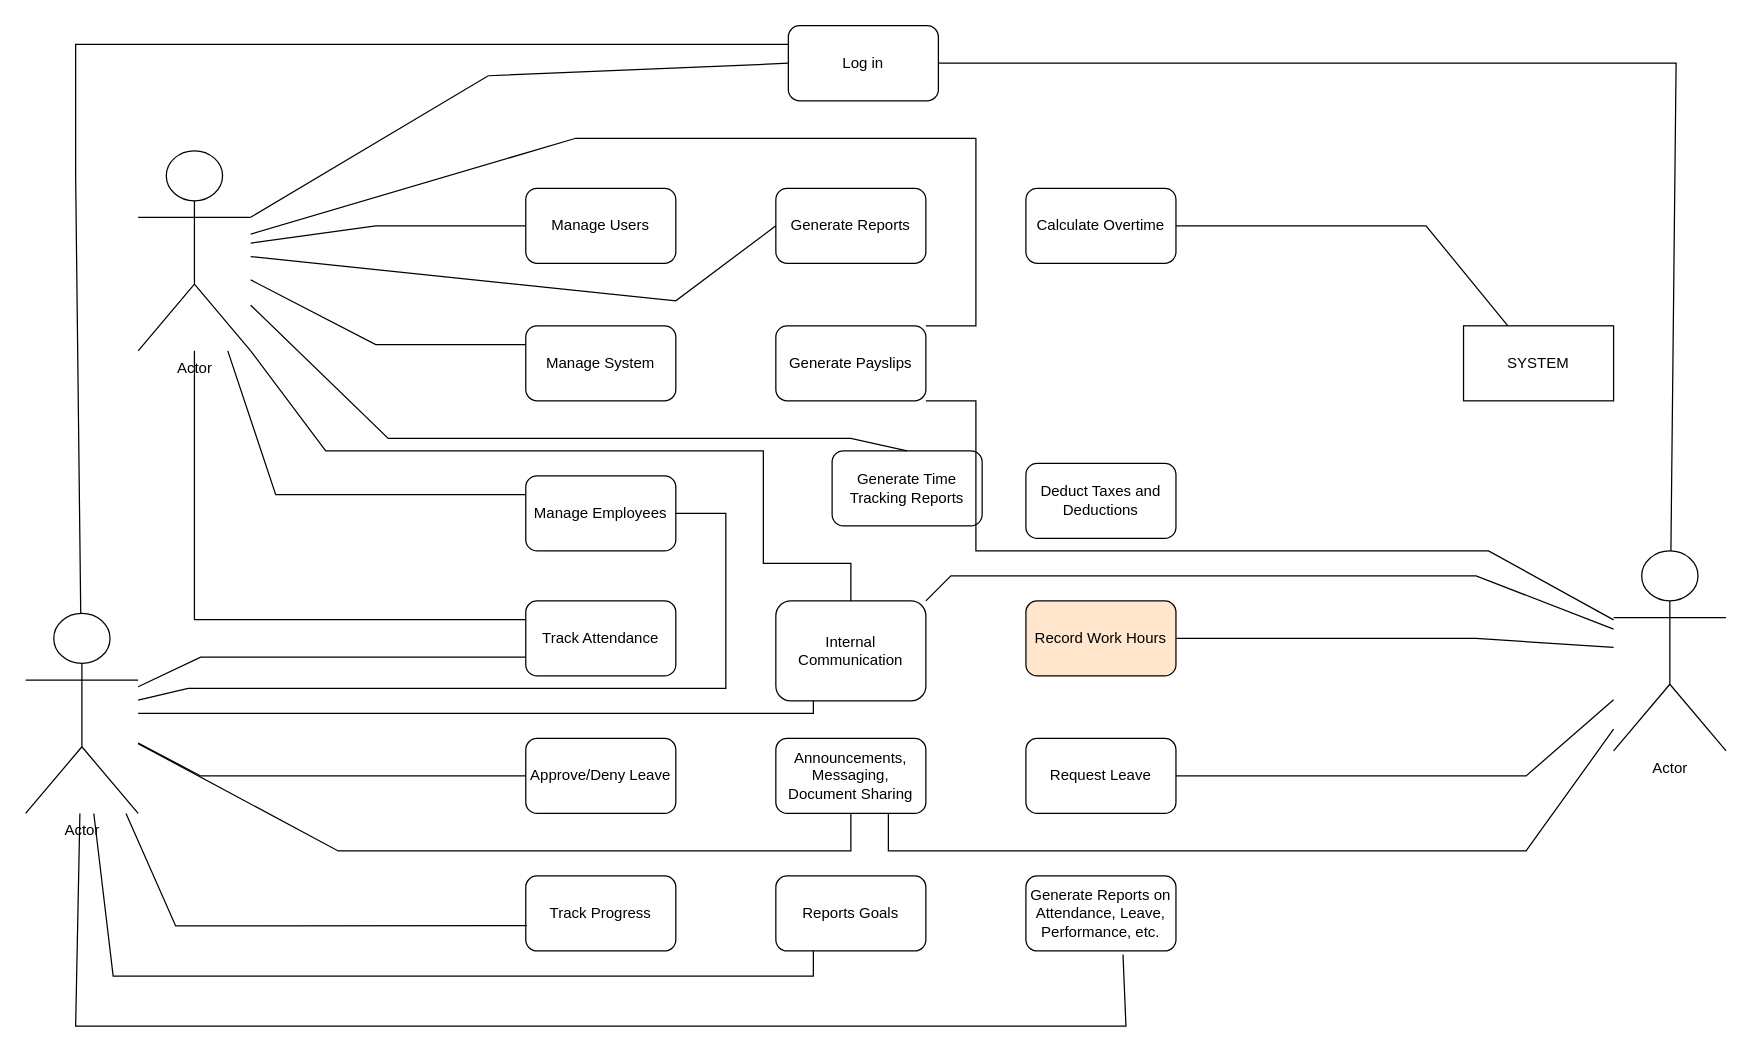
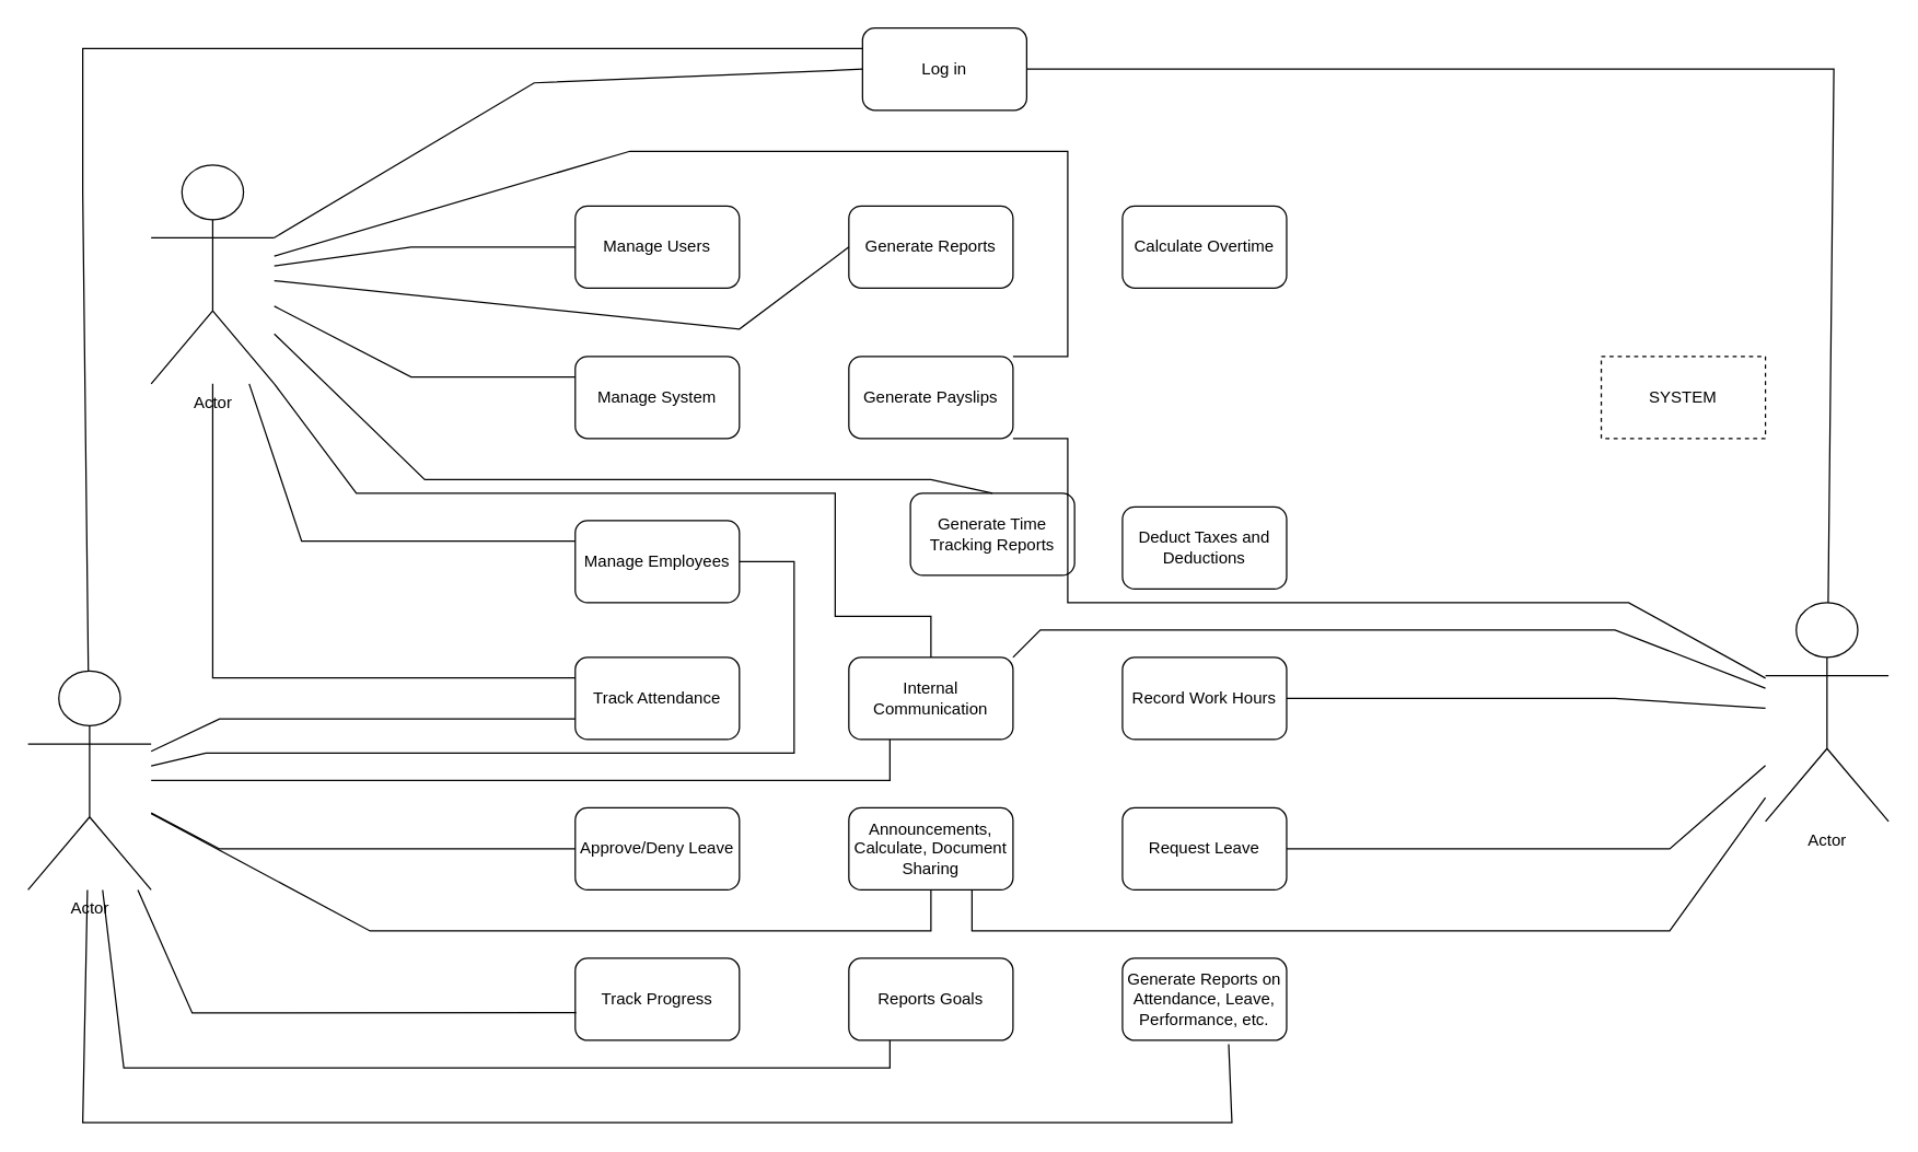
  <mxCell id="0" />
  <mxCell id="1" parent="0" />
  <mxCell id="2" value="Actor" style="shape=umlActor;verticalLabelPosition=bottom;verticalAlign=top;html=1;outlineConnect=0;" vertex="1" parent="1"><mxGeometry x="20" y="490" width="90" height="160" as="geometry" /></mxCell>
  <mxCell id="3" value="Actor" style="shape=umlActor;verticalLabelPosition=bottom;verticalAlign=top;html=1;outlineConnect=0;" vertex="1" parent="1"><mxGeometry x="110" y="120" width="90" height="160" as="geometry" /></mxCell>
  <mxCell id="4" value="Actor" style="shape=umlActor;verticalLabelPosition=bottom;verticalAlign=top;html=1;outlineConnect=0;" vertex="1" parent="1"><mxGeometry x="1290" y="440" width="90" height="160" as="geometry" /></mxCell>
  <mxCell id="5" value="Calculate Overtime" style="rounded=1;whiteSpace=wrap;html=1;" vertex="1" parent="1"><mxGeometry x="820" y="150" width="120" height="60" as="geometry" /></mxCell>
  <mxCell id="6" value="Generate Reports" style="rounded=1;whiteSpace=wrap;html=1;" vertex="1" parent="1"><mxGeometry x="620" y="150" width="120" height="60" as="geometry" /></mxCell>
  <mxCell id="7" value="Deduct Taxes and Deductions" style="rounded=1;whiteSpace=wrap;html=1;" vertex="1" parent="1"><mxGeometry x="820" y="370" width="120" height="60" as="geometry" /></mxCell>
  <mxCell id="8" value="Approve/Deny Leave" style="rounded=1;whiteSpace=wrap;html=1;" vertex="1" parent="1"><mxGeometry x="420" y="590" width="120" height="60" as="geometry" /></mxCell>
  <mxCell id="9" value="Reports Goals" style="rounded=1;whiteSpace=wrap;html=1;" vertex="1" parent="1"><mxGeometry x="620" y="700" width="120" height="60" as="geometry" /></mxCell>
  <mxCell id="10" value="Generate Reports on Attendance, Leave, Performance, etc." style="rounded=1;whiteSpace=wrap;html=1;" vertex="1" parent="1"><mxGeometry x="820" y="700" width="120" height="60" as="geometry" /></mxCell>
  <mxCell id="11" value="Request Leave" style="rounded=1;whiteSpace=wrap;html=1;" vertex="1" parent="1"><mxGeometry x="820" y="590" width="120" height="60" as="geometry" /></mxCell>
- <mxCell id="12" value="Announcements, Messaging, Document Sharing" style="rounded=1;whiteSpace=wrap;html=1;" vertex="1" parent="1"><mxGeometry x="620" y="590" width="120" height="60" as="geometry" /></mxCell>
+ <mxCell id="12" value="Announcements, Calculate, Document Sharing" style="rounded=1;whiteSpace=wrap;html=1;" vertex="1" parent="1"><mxGeometry x="620" y="590" width="120" height="60" as="geometry" /></mxCell>
  <mxCell id="13" value="Track Progress" style="rounded=1;whiteSpace=wrap;html=1;" vertex="1" parent="1"><mxGeometry x="420" y="700" width="120" height="60" as="geometry" /></mxCell>
- <mxCell id="14" value="Internal Communication" style="rounded=1;whiteSpace=wrap;html=1;" vertex="1" parent="1"><mxGeometry x="620" y="480" width="120" height="80" as="geometry" /></mxCell>
- <mxCell id="15" value="Record Work Hours" style="rounded=1;whiteSpace=wrap;html=1;fillColor=#ffe6cc;" vertex="1" parent="1"><mxGeometry x="820" y="480" width="120" height="60" as="geometry" /></mxCell>
+ <mxCell id="14" value="Internal Communication" style="rounded=1;whiteSpace=wrap;html=1;" vertex="1" parent="1"><mxGeometry x="620" y="480" width="120" height="60" as="geometry" /></mxCell>
+ <mxCell id="15" value="Record Work Hours" style="rounded=1;whiteSpace=wrap;html=1;" vertex="1" parent="1"><mxGeometry x="820" y="480" width="120" height="60" as="geometry" /></mxCell>
  <mxCell id="16" value="Track Attendance" style="rounded=1;whiteSpace=wrap;html=1;" vertex="1" parent="1"><mxGeometry x="420" y="480" width="120" height="60" as="geometry" /></mxCell>
  <mxCell id="17" value="Generate Time Tracking Reports" style="rounded=1;whiteSpace=wrap;html=1;" vertex="1" parent="1"><mxGeometry x="665" y="360" width="120" height="60" as="geometry" /></mxCell>
  <mxCell id="18" value="Manage Employees" style="rounded=1;whiteSpace=wrap;html=1;" vertex="1" parent="1"><mxGeometry x="420" y="380" width="120" height="60" as="geometry" /></mxCell>
  <mxCell id="19" value="Manage System" style="rounded=1;whiteSpace=wrap;html=1;" vertex="1" parent="1"><mxGeometry x="420" y="260" width="120" height="60" as="geometry" /></mxCell>
  <mxCell id="20" value="Generate Payslips" style="rounded=1;whiteSpace=wrap;html=1;" vertex="1" parent="1"><mxGeometry x="620" y="260" width="120" height="60" as="geometry" /></mxCell>
  <mxCell id="21" value="Log in" style="rounded=1;whiteSpace=wrap;html=1;" vertex="1" parent="1"><mxGeometry x="630" y="20" width="120" height="60" as="geometry" /></mxCell>
  <mxCell id="22" value="Manage Users" style="rounded=1;whiteSpace=wrap;html=1;" vertex="1" parent="1"><mxGeometry x="420" y="150" width="120" height="60" as="geometry" /></mxCell>
  <mxCell id="23" value="" style="endArrow=none;html=1;rounded=0;entryX=0;entryY=0.5;entryDx=0;entryDy=0;" edge="1" parent="1" source="3" target="21"><mxGeometry width="50" height="50" relative="1" as="geometry"><mxPoint x="320" y="240" as="sourcePoint" /><mxPoint x="370" y="190" as="targetPoint" /><Array as="points"><mxPoint x="390" y="60" /></Array></mxGeometry></mxCell>
  <mxCell id="24" value="" style="endArrow=none;html=1;rounded=0;entryX=0;entryY=0.25;entryDx=0;entryDy=0;" edge="1" parent="1" source="2" target="21"><mxGeometry width="50" height="50" relative="1" as="geometry"><mxPoint x="330" y="250" as="sourcePoint" /><mxPoint x="640" y="60" as="targetPoint" /><Array as="points"><mxPoint x="60" y="140" /><mxPoint x="60" y="35" /></Array></mxGeometry></mxCell>
  <mxCell id="25" value="" style="endArrow=none;html=1;rounded=0;entryX=1;entryY=0.5;entryDx=0;entryDy=0;" edge="1" parent="1" source="4" target="21"><mxGeometry width="50" height="50" relative="1" as="geometry"><mxPoint x="939" y="555" as="sourcePoint" /><mxPoint x="1290" y="40" as="targetPoint" /><Array as="points"><mxPoint x="1340" y="50" /></Array></mxGeometry></mxCell>
  <mxCell id="26" value="" style="endArrow=none;html=1;rounded=0;entryX=0;entryY=0.5;entryDx=0;entryDy=0;" edge="1" parent="1" source="3" target="22"><mxGeometry width="50" height="50" relative="1" as="geometry"><mxPoint x="210" y="183" as="sourcePoint" /><mxPoint x="640" y="60" as="targetPoint" /><Array as="points"><mxPoint x="300" y="180" /></Array></mxGeometry></mxCell>
  <mxCell id="27" value="" style="endArrow=none;html=1;rounded=0;entryX=0;entryY=0.5;entryDx=0;entryDy=0;" edge="1" parent="1" source="3" target="6"><mxGeometry width="50" height="50" relative="1" as="geometry"><mxPoint x="210" y="204" as="sourcePoint" /><mxPoint x="430" y="190" as="targetPoint" /><Array as="points"><mxPoint x="540" y="240" /></Array></mxGeometry></mxCell>
  <mxCell id="28" value="" style="endArrow=none;html=1;rounded=0;entryX=0;entryY=0.25;entryDx=0;entryDy=0;" edge="1" parent="1" source="3" target="19"><mxGeometry width="50" height="50" relative="1" as="geometry"><mxPoint x="200" y="224" as="sourcePoint" /><mxPoint x="420" y="210" as="targetPoint" /><Array as="points"><mxPoint x="300" y="275" /></Array></mxGeometry></mxCell>
  <mxCell id="29" value="" style="endArrow=none;html=1;rounded=0;entryX=0;entryY=0.25;entryDx=0;entryDy=0;" edge="1" parent="1" source="3" target="18"><mxGeometry width="50" height="50" relative="1" as="geometry"><mxPoint x="210" y="233" as="sourcePoint" /><mxPoint x="430" y="285" as="targetPoint" /><Array as="points"><mxPoint x="220" y="395" /></Array></mxGeometry></mxCell>
  <mxCell id="30" value="" style="endArrow=none;html=1;rounded=0;entryX=1;entryY=0.5;entryDx=0;entryDy=0;" edge="1" parent="1" source="2" target="18"><mxGeometry width="50" height="50" relative="1" as="geometry"><mxPoint x="100" y="550" as="sourcePoint" /><mxPoint x="560" y="560" as="targetPoint" /><Array as="points"><mxPoint x="150" y="550" /><mxPoint x="580" y="550" /><mxPoint x="580" y="410" /></Array></mxGeometry></mxCell>
  <mxCell id="31" value="" style="endArrow=none;html=1;rounded=0;exitX=1;exitY=0.5;exitDx=0;exitDy=0;" edge="1" parent="1" source="15" target="4"><mxGeometry width="50" height="50" relative="1" as="geometry"><mxPoint x="900" y="370" as="sourcePoint" /><mxPoint x="950" y="320" as="targetPoint" /><Array as="points"><mxPoint x="1180" y="510" /></Array></mxGeometry></mxCell>
  <mxCell id="32" value="" style="endArrow=none;html=1;rounded=0;entryX=0;entryY=0.25;entryDx=0;entryDy=0;" edge="1" parent="1" source="3" target="16"><mxGeometry width="50" height="50" relative="1" as="geometry"><mxPoint x="159.998" y="280" as="sourcePoint" /><mxPoint x="405.73" y="405" as="targetPoint" /><Array as="points"><mxPoint x="155" y="495" /></Array></mxGeometry></mxCell>
  <mxCell id="33" value="" style="endArrow=none;html=1;rounded=0;entryX=0;entryY=0.75;entryDx=0;entryDy=0;" edge="1" parent="1" source="2" target="16"><mxGeometry width="50" height="50" relative="1" as="geometry"><mxPoint x="110" y="554" as="sourcePoint" /><mxPoint x="330" y="540" as="targetPoint" /><Array as="points"><mxPoint x="160" y="525" /></Array></mxGeometry></mxCell>
  <mxCell id="34" value="" style="endArrow=none;html=1;rounded=0;entryX=0;entryY=0.75;entryDx=0;entryDy=0;" edge="1" parent="1" source="2"><mxGeometry width="50" height="50" relative="1" as="geometry"><mxPoint x="110" y="644" as="sourcePoint" /><mxPoint x="420" y="620" as="targetPoint" /><Array as="points"><mxPoint x="160" y="620" /></Array></mxGeometry></mxCell>
  <mxCell id="35" value="" style="endArrow=none;html=1;rounded=0;exitX=1;exitY=0.5;exitDx=0;exitDy=0;" edge="1" parent="1" source="11" target="4"><mxGeometry width="50" height="50" relative="1" as="geometry"><mxPoint x="950" y="520" as="sourcePoint" /><mxPoint x="1300" y="527" as="targetPoint" /><Array as="points"><mxPoint x="1220" y="620" /></Array></mxGeometry></mxCell>
  <mxCell id="36" value="" style="endArrow=none;html=1;rounded=0;entryX=0.006;entryY=0.662;entryDx=0;entryDy=0;entryPerimeter=0;" edge="1" parent="1" source="2" target="13"><mxGeometry width="50" height="50" relative="1" as="geometry"><mxPoint x="120" y="604" as="sourcePoint" /><mxPoint x="410" y="740" as="targetPoint" /><Array as="points"><mxPoint x="140" y="740" /></Array></mxGeometry></mxCell>
  <mxCell id="37" value="" style="endArrow=none;html=1;rounded=0;entryX=0.25;entryY=1;entryDx=0;entryDy=0;" edge="1" parent="1" source="2" target="9"><mxGeometry width="50" height="50" relative="1" as="geometry"><mxPoint x="110" y="660" as="sourcePoint" /><mxPoint x="431" y="750" as="targetPoint" /><Array as="points"><mxPoint x="90" y="780" /><mxPoint x="650" y="780" /></Array></mxGeometry></mxCell>
  <mxCell id="38" value="" style="endArrow=none;html=1;rounded=0;entryX=0.647;entryY=1.047;entryDx=0;entryDy=0;entryPerimeter=0;" edge="1" parent="1" source="2" target="10"><mxGeometry width="50" height="50" relative="1" as="geometry"><mxPoint x="45" y="660" as="sourcePoint" /><mxPoint x="620" y="770" as="targetPoint" /><Array as="points"><mxPoint x="60" y="820" /><mxPoint x="900" y="820" /></Array></mxGeometry></mxCell>
  <mxCell id="39" value="" style="endArrow=none;html=1;rounded=0;entryX=0.5;entryY=0;entryDx=0;entryDy=0;" edge="1" parent="1" source="3" target="17"><mxGeometry width="50" height="50" relative="1" as="geometry"><mxPoint x="210" y="233" as="sourcePoint" /><mxPoint x="430" y="285" as="targetPoint" /><Array as="points"><mxPoint x="310" y="350" /><mxPoint x="680" y="350" /></Array></mxGeometry></mxCell>
  <mxCell id="40" value="" style="endArrow=none;html=1;rounded=0;entryX=0.25;entryY=1;entryDx=0;entryDy=0;" edge="1" parent="1" source="2" target="14"><mxGeometry width="50" height="50" relative="1" as="geometry"><mxPoint x="110" y="580" as="sourcePoint" /><mxPoint x="420" y="606" as="targetPoint" /><Array as="points"><mxPoint x="650" y="570" /></Array></mxGeometry></mxCell>
  <mxCell id="41" value="" style="endArrow=none;html=1;rounded=0;entryX=0.5;entryY=0;entryDx=0;entryDy=0;exitX=1;exitY=1;exitDx=0;exitDy=0;exitPerimeter=0;" edge="1" parent="1" source="3" target="14"><mxGeometry width="50" height="50" relative="1" as="geometry"><mxPoint x="210" y="254" as="sourcePoint" /><mxPoint x="690" y="380" as="targetPoint" /><Array as="points"><mxPoint x="260" y="360" /><mxPoint x="610" y="360" /><mxPoint x="610" y="450" /><mxPoint x="680" y="450" /></Array></mxGeometry></mxCell>
  <mxCell id="42" value="" style="endArrow=none;html=1;rounded=0;exitX=1;exitY=0;exitDx=0;exitDy=0;" edge="1" parent="1" source="14" target="4"><mxGeometry width="50" height="50" relative="1" as="geometry"><mxPoint x="950" y="520" as="sourcePoint" /><mxPoint x="1300" y="527" as="targetPoint" /><Array as="points"><mxPoint x="760" y="460" /><mxPoint x="1180" y="460" /></Array></mxGeometry></mxCell>
  <mxCell id="43" value="" style="endArrow=none;html=1;rounded=0;entryX=1;entryY=0;entryDx=0;entryDy=0;" edge="1" parent="1" source="3" target="20"><mxGeometry width="50" height="50" relative="1" as="geometry"><mxPoint x="210" y="204" as="sourcePoint" /><mxPoint x="430" y="190" as="targetPoint" /><Array as="points"><mxPoint x="460" y="110" /><mxPoint x="780" y="110" /><mxPoint x="780" y="260" /></Array></mxGeometry></mxCell>
  <mxCell id="44" value="" style="endArrow=none;html=1;rounded=0;exitX=1;exitY=1;exitDx=0;exitDy=0;" edge="1" parent="1" source="20" target="4"><mxGeometry width="50" height="50" relative="1" as="geometry"><mxPoint x="950" y="520" as="sourcePoint" /><mxPoint x="1300" y="527" as="targetPoint" /><Array as="points"><mxPoint x="780" y="320" /><mxPoint x="780" y="440" /><mxPoint x="1190" y="440" /></Array></mxGeometry></mxCell>
  <mxCell id="45" value="" style="endArrow=none;html=1;rounded=0;entryX=0.5;entryY=1;entryDx=0;entryDy=0;" edge="1" parent="1" source="2" target="12"><mxGeometry width="50" height="50" relative="1" as="geometry"><mxPoint x="120" y="604" as="sourcePoint" /><mxPoint x="430" y="630" as="targetPoint" /><Array as="points"><mxPoint x="270" y="680" /><mxPoint x="680" y="680" /></Array></mxGeometry></mxCell>
  <mxCell id="46" value="" style="endArrow=none;html=1;rounded=0;exitX=0.75;exitY=1;exitDx=0;exitDy=0;" edge="1" parent="1" source="12" target="4"><mxGeometry width="50" height="50" relative="1" as="geometry"><mxPoint x="950" y="630" as="sourcePoint" /><mxPoint x="1300" y="569" as="targetPoint" /><Array as="points"><mxPoint x="710" y="680" /><mxPoint x="1220" y="680" /></Array></mxGeometry></mxCell>
- <mxCell id="47" value="SYSTEM" style="rounded=0;whiteSpace=wrap;html=1;" vertex="1" parent="1"><mxGeometry x="1170" y="260" width="120" height="60" as="geometry" /></mxCell>
- <mxCell id="48" value="" style="endArrow=none;html=1;rounded=0;exitX=1;exitY=0.5;exitDx=0;exitDy=0;" edge="1" parent="1" source="5" target="47"><mxGeometry width="50" height="50" relative="1" as="geometry"><mxPoint x="940" y="470" as="sourcePoint" /><mxPoint x="990" y="420" as="targetPoint" /><Array as="points"><mxPoint x="1140" y="180" /></Array></mxGeometry></mxCell>
+ <mxCell id="47" value="SYSTEM" style="rounded=0;whiteSpace=wrap;html=1;dashed=1;" vertex="1" parent="1"><mxGeometry x="1170" y="260" width="120" height="60" as="geometry" /></mxCell>
